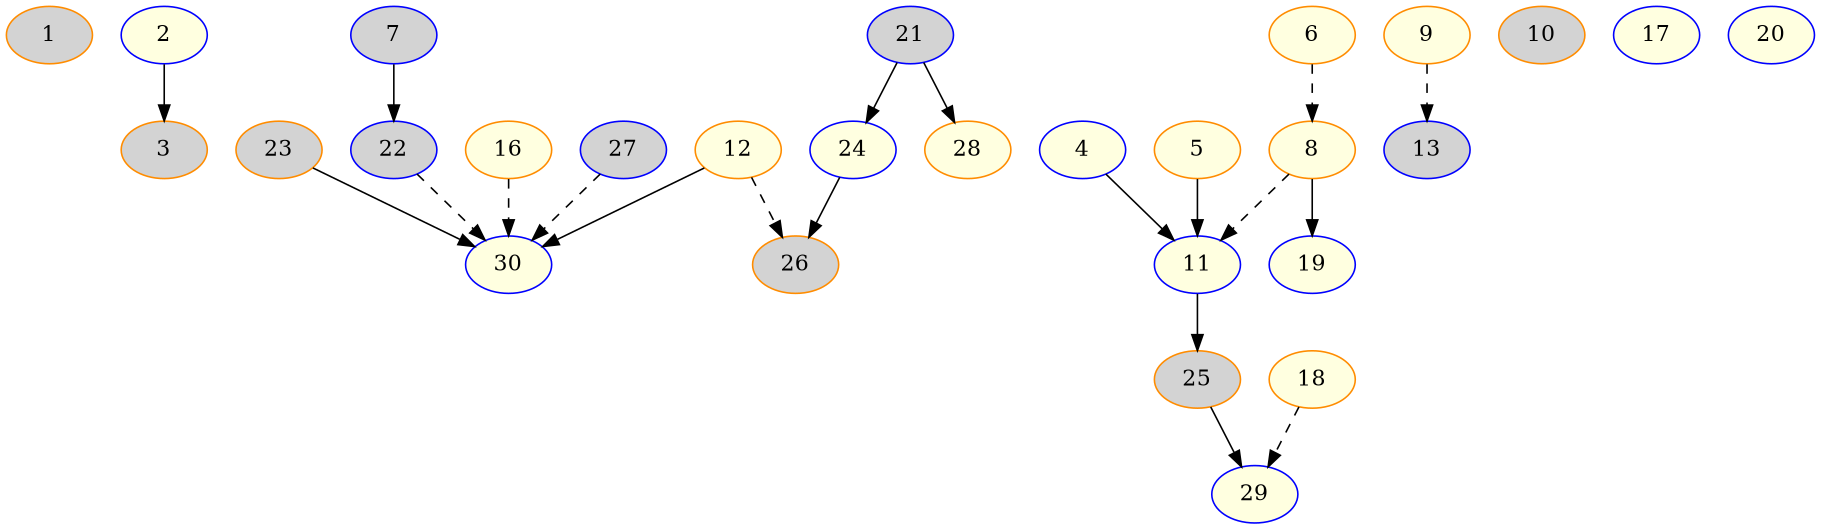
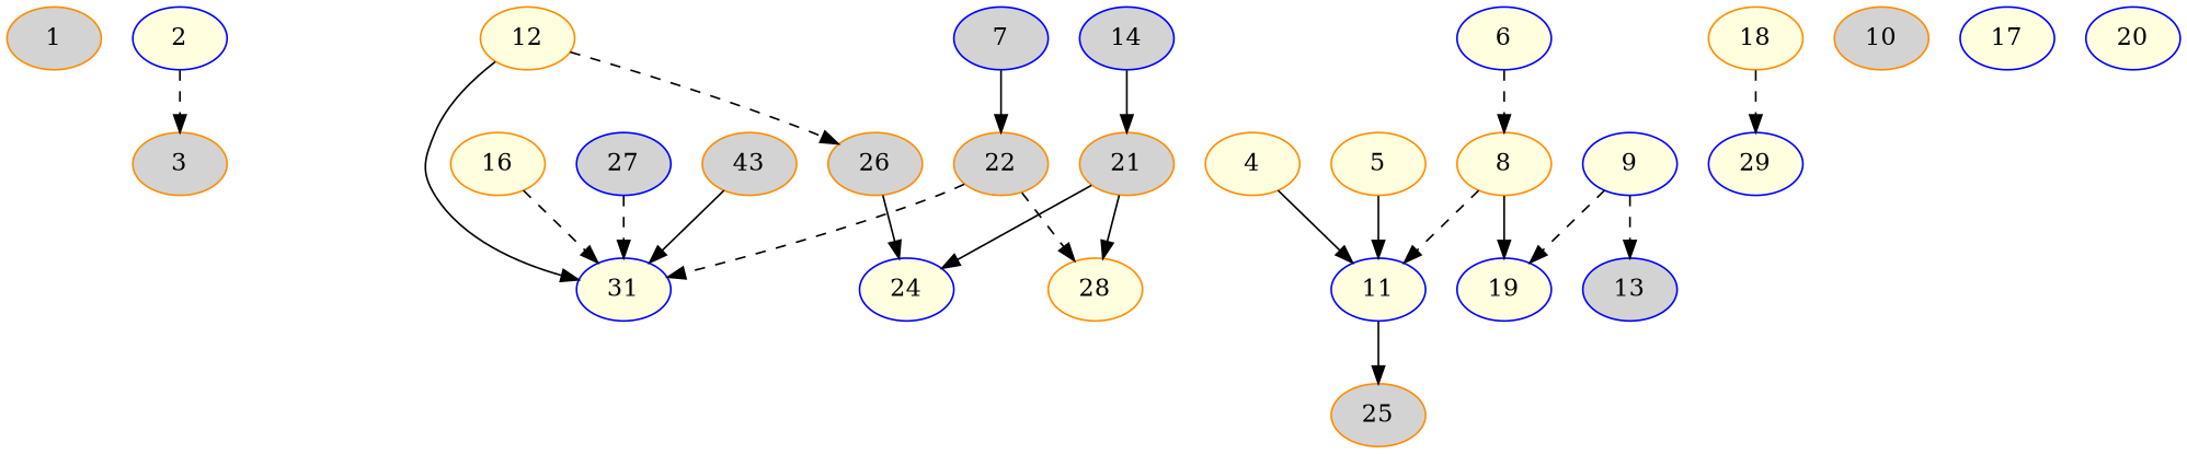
  digraph {
    "Duplicate states"=0
    "Max states in OPEN"=288
    Modes="60000ms; partial expansion, ; Pruning: processor isomorphism, processor normalisation, task equivalence, equivalent schedule 2, ; F-value: new, DRT, ; Optimisation: list scheduling, "
    "Node concurrency"=-1
    "Number of processors"=16
    "Pruned using list schedule length"=68
    "States removed from OPEN"=1
    "Time to schedule (ms)"=83
    "Total idle time"=0
    "Total schedule length"=271
    "Total sequential time"=1498
    "Total states created"=361
    node ["Finish time"=51 Processor=1 "Start time"=0 Weight=51 color=blue fillcolor=lightyellow style=filled]
    edge [Weight=3 style=solid]
    1 [Processor=0 color=darkorange fillcolor=lightgrey]
    2 ["Finish time"=25 Weight=25]
    3 ["Finish time"=76 "Start time"=25 color=darkorange fillcolor=lightgrey]
-   23 ["Finish time"=127 "Start time"=76 color=darkorange fillcolor=lightgrey]
-   30 ["Finish time"=229 Processor=10 "Start time"=161 Weight=68]
-   4 ["Finish time"=42 Processor=2 Weight=42]
+   23 ["Finish time"=127 "Start time"=76 color=darkorange fillcolor=lightgrey label=43]
+   30 ["Finish time"=229 Processor=10 "Start time"=161 Weight=68 label=31]
+   4 ["Finish time"=42 Processor=2 Weight=42 color=darkorange]
    11 ["Finish time"=178 Processor=4 "Start time"=110 Weight=68]
    25 ["Finish time"=220 Processor=4 "Start time"=178 Weight=42 color=darkorange fillcolor=lightgrey]
    29 ["Finish time"=271 Processor=4 "Start time"=220]
    5 ["Finish time"=59 Processor=3 Weight=59 color=darkorange]
-   6 ["Finish time"=25 Processor=4 Weight=25 color=darkorange]
+   6 ["Finish time"=25 Processor=4 Weight=25]
    8 ["Finish time"=110 Processor=4 "Start time"=25 Weight=85 color=darkorange]
    19 ["Finish time"=186 "Start time"=127 Weight=59]
    7 ["Finish time"=59 Processor=5 Weight=59 fillcolor=lightgrey]
-   22 ["Finish time"=118 Processor=5 "Start time"=59 Weight=59 fillcolor=lightgrey]
+   22 ["Finish time"=118 Processor=5 "Start time"=59 Weight=59 color=darkorange fillcolor=lightgrey]
    28 ["Finish time"=161 Processor=10 "Start time"=144 Weight=17 color=darkorange]
-   9 ["Finish time"=17 Processor=6 Weight=17 color=darkorange]
+   9 ["Finish time"=17 Processor=6 Weight=17]
    13 [Processor=6 "Start time"=17 Weight=34 fillcolor=lightgrey]
    10 [Processor=7 color=darkorange fillcolor=lightgrey]
    12 ["Finish time"=76 Processor=8 Weight=76 color=darkorange]
    26 ["Finish time"=254 "Start time"=186 Weight=68 color=darkorange fillcolor=lightgrey]
-   21 ["Finish time"=119 Processor=10 "Start time"=68 fillcolor=lightgrey]
+   14 [Processor=9 fillcolor=lightgrey]
+   21 ["Finish time"=119 Processor=10 "Start time"=68 color=darkorange fillcolor=lightgrey]
    24 ["Finish time"=144 Processor=10 "Start time"=119 Weight=25]
    16 ["Finish time"=59 Processor=11 Weight=59 color=darkorange]
    17 ["Finish time"=34 Processor=12 Weight=34]
    18 ["Finish time"=42 Processor=13 Weight=42 color=darkorange]
    20 ["Finish time"=68 Processor=14 Weight=68]
    27 ["Finish time"=42 Processor=15 Weight=42 fillcolor=lightgrey]
-   2 -> 3 [Weight=7]
+   2 -> 3 [Weight=7 style=dashed]
    23 -> 30
    4 -> 11 [Weight=10]
    11 -> 25
-   25 -> 29 [Weight=4]
    5 -> 11 [Weight=4]
    6 -> 8 [Weight=6 style=dashed]
    8 -> 11 [style=dashed]
    8 -> 19 [Weight=10]
    7 -> 22 [Weight=9]
    22 -> 30 [Weight=8 style=dashed]
+   22 -> 28 [Weight=10 style=dashed]
+   9 -> 19 [Weight=7 style=dashed]
    9 -> 13 [Weight=4 style=dashed]
    12 -> 30 [Weight=8]
    12 -> 26 [Weight=7 style=dashed]
+   14 -> 21 [Weight=9]
    21 -> 28 [Weight=6]
    21 -> 24
-   24 -> 26
+   26 -> 24
    16 -> 30 [style=dashed]
    18 -> 29 [Weight=6 style=dashed]
    27 -> 30 [style=dashed]
  }
